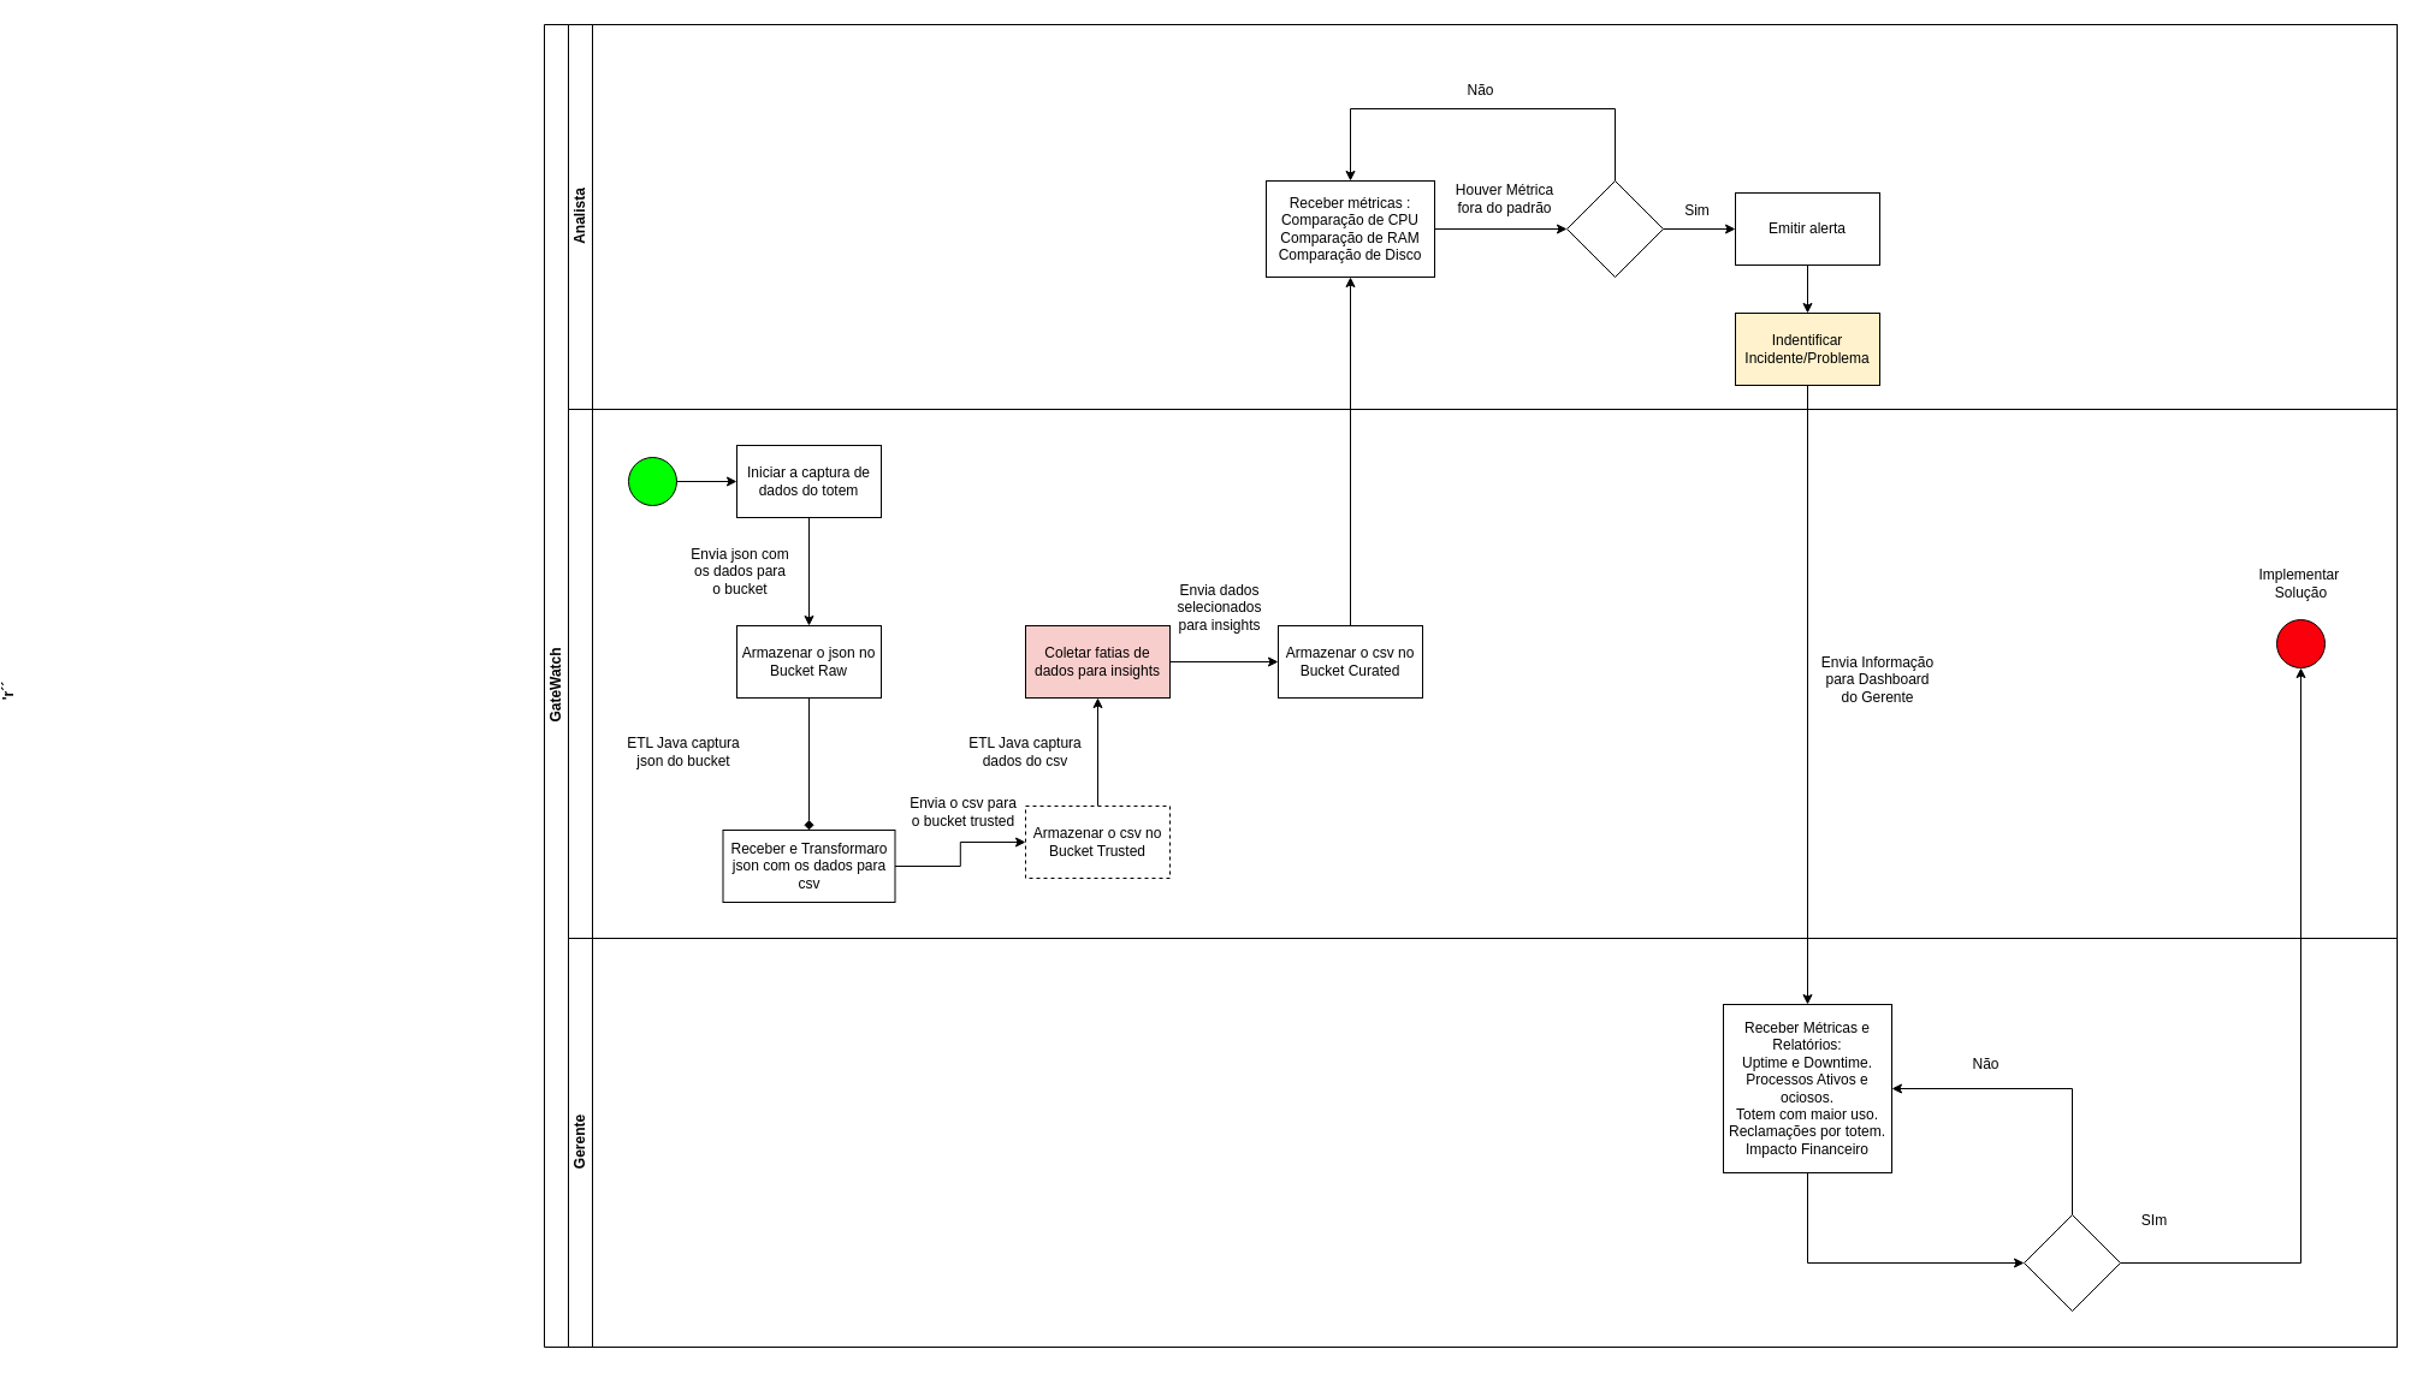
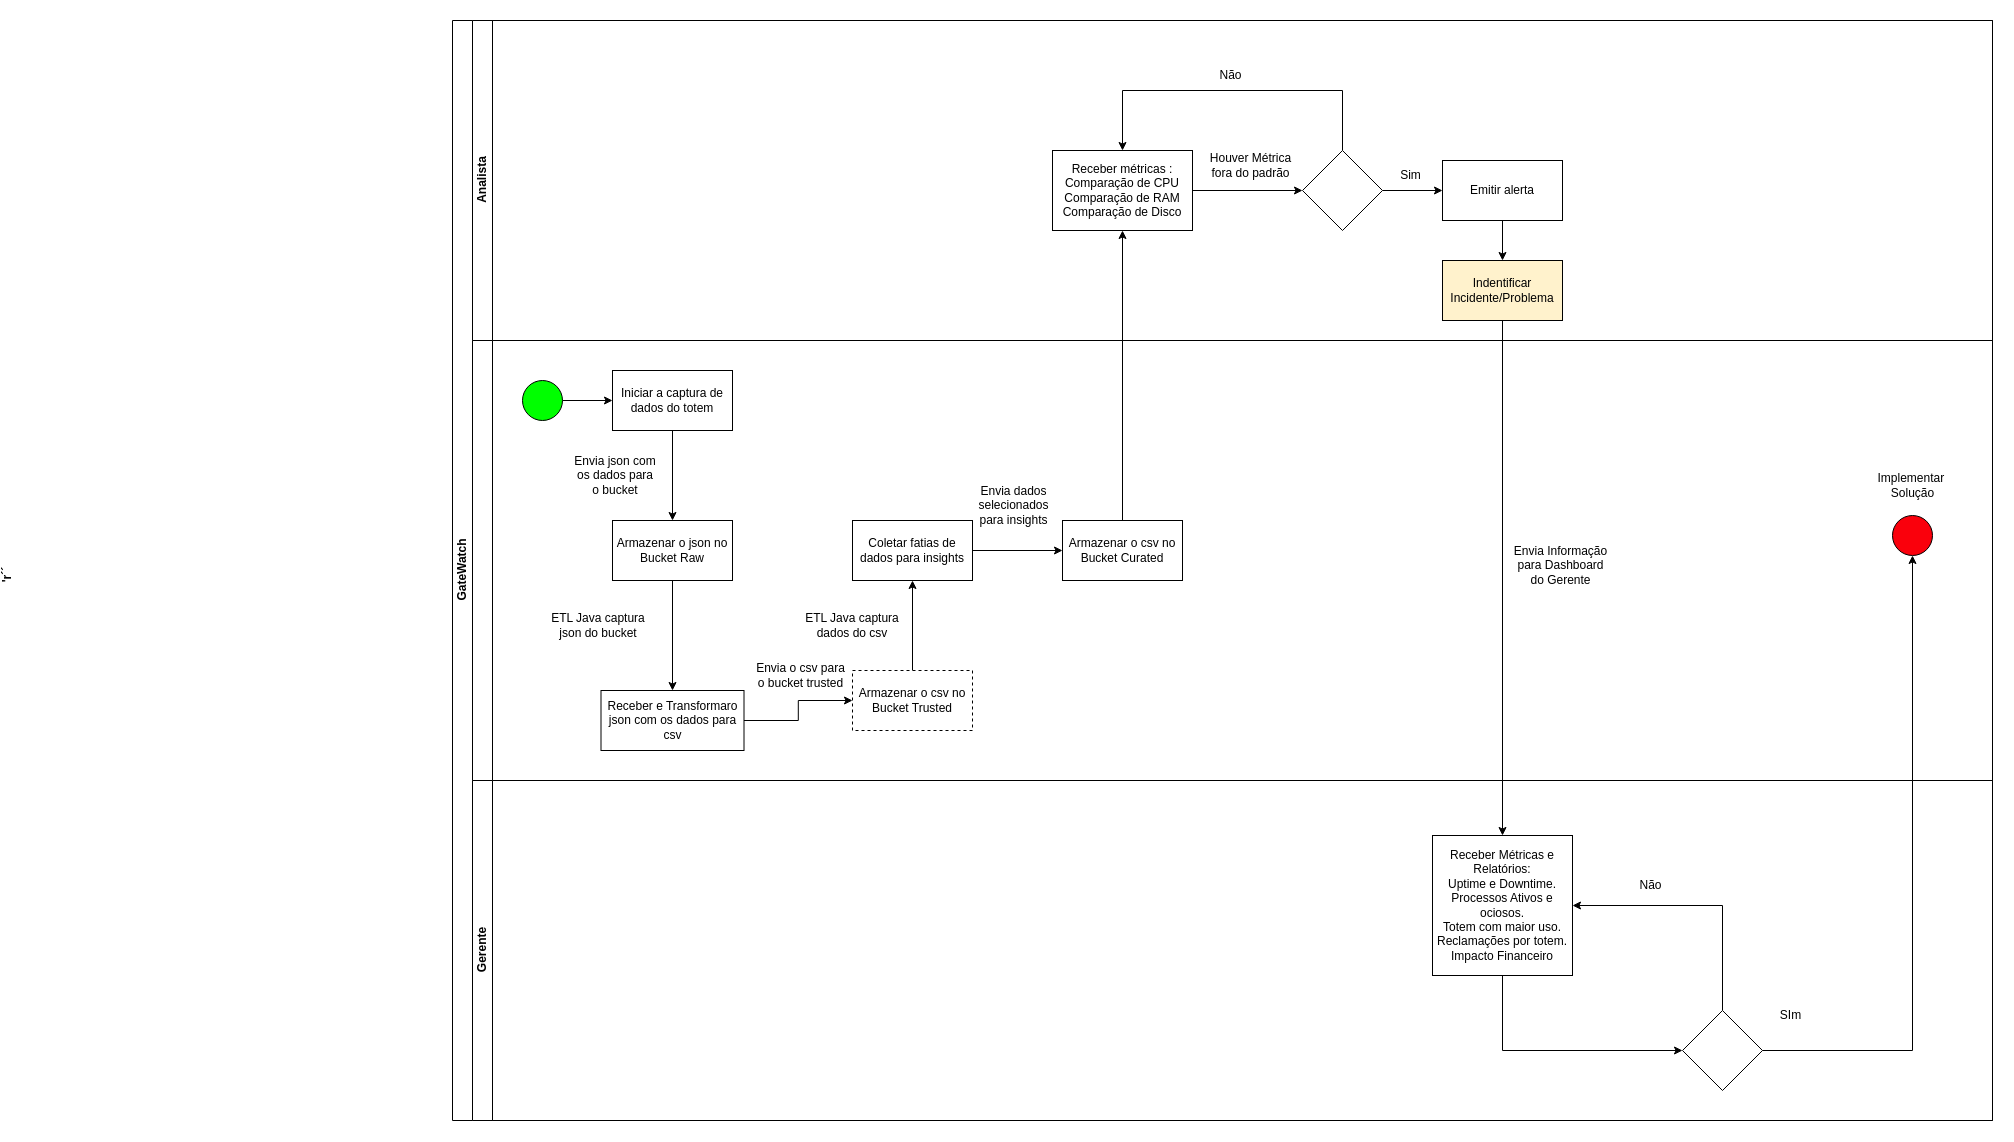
  <mxCell id="0" />
  <mxCell id="1" parent="0" />
  <mxCell id="2" value="GateWatch" style="swimlane;html=1;childLayout=stackLayout;resizeParent=1;resizeParentMax=0;horizontal=0;startSize=20;horizontalStack=0;" parent="1" vertex="1"><mxGeometry x="20" y="20" width="1540" height="1100" as="geometry" /></mxCell>
  <mxCell id="3" value="Analista" style="swimlane;html=1;startSize=20;horizontal=0;" parent="2" vertex="1"><mxGeometry x="20" width="1520" height="320" as="geometry" /></mxCell>
  <mxCell id="4" value="" style="edgeStyle=orthogonalEdgeStyle;rounded=0;orthogonalLoop=1;jettySize=auto;html=1;" parent="3" source="5" target="8" edge="1"><mxGeometry relative="1" as="geometry" /></mxCell>
  <mxCell id="5" value="Receber métricas :&lt;div&gt;Comparação de CPU&lt;/div&gt;&lt;div&gt;Comparação de RAM&lt;/div&gt;&lt;div&gt;Comparação de Disco&lt;/div&gt;" style="rounded=0;whiteSpace=wrap;html=1;" parent="3" vertex="1"><mxGeometry x="580" y="130" width="140" height="80" as="geometry" /></mxCell>
  <mxCell id="6" value="" style="edgeStyle=orthogonalEdgeStyle;rounded=0;orthogonalLoop=1;jettySize=auto;html=1;" parent="3" source="8" target="11" edge="1"><mxGeometry relative="1" as="geometry" /></mxCell>
  <mxCell id="7" style="edgeStyle=orthogonalEdgeStyle;rounded=0;orthogonalLoop=1;jettySize=auto;html=1;exitX=0.5;exitY=0;exitDx=0;exitDy=0;entryX=0.5;entryY=0;entryDx=0;entryDy=0;" parent="3" source="8" target="5" edge="1"><mxGeometry relative="1" as="geometry"><Array as="points"><mxPoint x="870" y="70" /><mxPoint x="650" y="70" /></Array></mxGeometry></mxCell>
  <mxCell id="8" value="" style="rhombus;whiteSpace=wrap;html=1;rounded=0;" parent="3" vertex="1"><mxGeometry x="830" y="130" width="80" height="80" as="geometry" /></mxCell>
  <mxCell id="9" value="Houver Métrica&lt;div&gt;fora do padrão&lt;/div&gt;" style="text;html=1;align=center;verticalAlign=middle;whiteSpace=wrap;rounded=0;" parent="3" vertex="1"><mxGeometry x="730" y="120" width="97" height="50" as="geometry" /></mxCell>
  <mxCell id="10" value="" style="edgeStyle=orthogonalEdgeStyle;rounded=0;orthogonalLoop=1;jettySize=auto;html=1;" edge="1" parent="3" source="11" target="14"><mxGeometry relative="1" as="geometry" /></mxCell>
  <mxCell id="11" value="Emitir alerta" style="whiteSpace=wrap;html=1;rounded=0;" parent="3" vertex="1"><mxGeometry x="970" y="140" width="120" height="60" as="geometry" /></mxCell>
  <mxCell id="12" value="Sim" style="text;html=1;align=center;verticalAlign=middle;whiteSpace=wrap;rounded=0;" parent="3" vertex="1"><mxGeometry x="890" y="130" width="97" height="50" as="geometry" /></mxCell>
  <mxCell id="13" value="Não" style="text;html=1;align=center;verticalAlign=middle;whiteSpace=wrap;rounded=0;" parent="3" vertex="1"><mxGeometry x="710" y="30" width="97" height="50" as="geometry" /></mxCell>
  <mxCell id="14" value="Indentificar Incidente/Problema" style="whiteSpace=wrap;html=1;rounded=0;fillColor=#fff2cc;" vertex="1" parent="3"><mxGeometry x="970" y="240" width="120" height="60" as="geometry" /></mxCell>
  <mxCell id="15" value="'r´´&amp;nbsp; &amp;nbsp; &amp;nbsp; &amp;nbsp; &amp;nbsp;&lt;div&gt;&lt;br&gt;&lt;/div&gt;&lt;div&gt;&lt;br&gt;&lt;/div&gt;&lt;div&gt;&lt;br&gt;&lt;/div&gt;&lt;div&gt;&lt;br&gt;&lt;/div&gt;&lt;div&gt;&lt;br&gt;&lt;/div&gt;&lt;div&gt;&lt;br&gt;&lt;/div&gt;&lt;div&gt;&lt;br&gt;&lt;/div&gt;&lt;div&gt;&lt;br&gt;&lt;/div&gt;&lt;div&gt;&lt;br&gt;&lt;/div&gt;&lt;div&gt;&lt;br&gt;&lt;/div&gt;&lt;div&gt;&lt;br&gt;&lt;/div&gt;&lt;div&gt;&lt;br&gt;&lt;/div&gt;&lt;div&gt;&lt;br&gt;&lt;/div&gt;&lt;div&gt;&lt;br&gt;&lt;/div&gt;&lt;div&gt;&lt;br&gt;&lt;/div&gt;&lt;div&gt;&lt;br&gt;&lt;/div&gt;&lt;div&gt;&lt;br&gt;&lt;/div&gt;&lt;div&gt;&lt;br&gt;&lt;/div&gt;&lt;div&gt;&lt;br&gt;&lt;/div&gt;&lt;div&gt;&lt;br&gt;&lt;/div&gt;&lt;div&gt;&lt;br&gt;&lt;/div&gt;&lt;div&gt;&lt;br&gt;&lt;/div&gt;&lt;div&gt;&lt;br&gt;&lt;/div&gt;&lt;div&gt;&lt;br&gt;&lt;/div&gt;&lt;div&gt;&lt;br&gt;&lt;/div&gt;&lt;div&gt;&lt;br&gt;&lt;/div&gt;&lt;div&gt;&lt;br&gt;&lt;/div&gt;&lt;div&gt;&lt;br&gt;&lt;/div&gt;&lt;div&gt;&lt;br&gt;&lt;/div&gt;&lt;div&gt;&lt;br&gt;&lt;/div&gt;&lt;div&gt;&lt;br&gt;&lt;/div&gt;&lt;div&gt;&lt;br&gt;&lt;/div&gt;&lt;div&gt;&lt;br&gt;&lt;/div&gt;&lt;div&gt;&lt;br&gt;&lt;/div&gt;&lt;div&gt;&lt;br&gt;&lt;/div&gt;&lt;div&gt;&lt;br&gt;&lt;/div&gt;&lt;div&gt;&lt;br&gt;&lt;/div&gt;&lt;div&gt;&lt;br&gt;&lt;/div&gt;&lt;div&gt;&lt;br&gt;&lt;/div&gt;&lt;div&gt;&lt;br&gt;&lt;/div&gt;&lt;div&gt;&lt;br&gt;&lt;/div&gt;&lt;div&gt;&lt;br&gt;&lt;/div&gt;&lt;div&gt;&lt;br&gt;&lt;/div&gt;&lt;div&gt;&lt;br&gt;&lt;/div&gt;&lt;div&gt;&lt;br&gt;&lt;/div&gt;&lt;div&gt;&lt;br&gt;&lt;/div&gt;&lt;div&gt;&lt;br&gt;&lt;/div&gt;&lt;div&gt;&lt;br&gt;&lt;/div&gt;&lt;div&gt;&lt;br&gt;&lt;/div&gt;&lt;div&gt;&lt;br&gt;&lt;/div&gt;&lt;div&gt;&lt;br&gt;&lt;/div&gt;&lt;div&gt;&lt;br&gt;&lt;/div&gt;&lt;div&gt;&lt;br&gt;&lt;/div&gt;&lt;div&gt;&lt;br&gt;&lt;/div&gt;&lt;div&gt;&lt;br&gt;&lt;/div&gt;&lt;div&gt;&lt;br&gt;&lt;/div&gt;&lt;div&gt;&lt;br&gt;&lt;/div&gt;&lt;div&gt;&lt;br&gt;&lt;/div&gt;&lt;div&gt;&lt;br&gt;&lt;/div&gt;&lt;div&gt;&lt;br&gt;&lt;/div&gt;&lt;div&gt;&lt;br&gt;&lt;/div&gt;&lt;div&gt;&lt;br&gt;&lt;/div&gt;&lt;div&gt;&lt;br&gt;&lt;/div&gt;&lt;div&gt;&lt;br&gt;&lt;/div&gt;&lt;div&gt;&lt;br&gt;&lt;/div&gt;&lt;div&gt;&lt;br&gt;&lt;/div&gt;" style="swimlane;html=1;startSize=20;horizontal=0;" parent="2" vertex="1"><mxGeometry x="20" y="320" width="1520" height="440" as="geometry" /></mxCell>
  <mxCell id="16" value="" style="edgeStyle=orthogonalEdgeStyle;rounded=0;orthogonalLoop=1;jettySize=auto;html=1;" parent="15" source="17" target="19" edge="1"><mxGeometry relative="1" as="geometry" /></mxCell>
  <mxCell id="17" value="Iniciar a captura de&lt;div&gt;dados do totem&lt;/div&gt;" style="rounded=0;whiteSpace=wrap;html=1;" parent="15" vertex="1"><mxGeometry x="140" y="30" width="120" height="60" as="geometry" /></mxCell>
- <mxCell id="18" value="" style="edgeStyle=orthogonalEdgeStyle;rounded=0;orthogonalLoop=1;jettySize=auto;html=1;endArrow=diamond;" parent="15" source="19" target="22" edge="1"><mxGeometry relative="1" as="geometry" /></mxCell>
+ <mxCell id="18" value="" style="edgeStyle=orthogonalEdgeStyle;rounded=0;orthogonalLoop=1;jettySize=auto;html=1;" parent="15" source="19" target="22" edge="1"><mxGeometry relative="1" as="geometry" /></mxCell>
  <mxCell id="19" value="Armazenar o json no Bucket Raw" style="whiteSpace=wrap;html=1;rounded=0;" parent="15" vertex="1"><mxGeometry x="140" y="180" width="120" height="60" as="geometry" /></mxCell>
  <mxCell id="20" value="Envia json com os dados para o bucket" style="text;html=1;align=center;verticalAlign=middle;whiteSpace=wrap;rounded=0;" parent="15" vertex="1"><mxGeometry x="100" y="100" width="86" height="70" as="geometry" /></mxCell>
  <mxCell id="21" value="" style="edgeStyle=orthogonalEdgeStyle;rounded=0;orthogonalLoop=1;jettySize=auto;html=1;" parent="15" source="22" target="27" edge="1"><mxGeometry relative="1" as="geometry" /></mxCell>
  <mxCell id="22" value="Receber e Transformaro json com os dados para csv" style="whiteSpace=wrap;html=1;rounded=0;" parent="15" vertex="1"><mxGeometry x="128.5" y="350" width="143" height="60" as="geometry" /></mxCell>
  <mxCell id="23" style="edgeStyle=orthogonalEdgeStyle;rounded=0;orthogonalLoop=1;jettySize=auto;html=1;exitX=1;exitY=0.5;exitDx=0;exitDy=0;entryX=0;entryY=0.5;entryDx=0;entryDy=0;" parent="15" source="24" target="17" edge="1"><mxGeometry relative="1" as="geometry" /></mxCell>
  <mxCell id="24" value="" style="ellipse;whiteSpace=wrap;html=1;fillStyle=solid;fillColor=#00FF00;" parent="15" vertex="1"><mxGeometry x="50" y="40" width="40" height="40" as="geometry" /></mxCell>
- <mxCell id="25" value="ETL Java captura json do bucket" style="text;html=1;align=center;verticalAlign=middle;whiteSpace=wrap;rounded=0;" parent="15" vertex="1"><mxGeometry x="36" y="270" width="120" height="30" as="geometry" /></mxCell>
+ <mxCell id="25" value="ETL Java captura json do bucket" style="text;html=1;align=center;verticalAlign=middle;whiteSpace=wrap;rounded=0;" parent="15" vertex="1"><mxGeometry x="66" y="270" width="120" height="30" as="geometry" /></mxCell>
  <mxCell id="26" value="" style="edgeStyle=orthogonalEdgeStyle;rounded=0;orthogonalLoop=1;jettySize=auto;html=1;" parent="15" source="27" target="30" edge="1"><mxGeometry relative="1" as="geometry" /></mxCell>
  <mxCell id="27" value="Armazenar o csv no Bucket Trusted" style="whiteSpace=wrap;html=1;rounded=0;dashed=1;" parent="15" vertex="1"><mxGeometry x="380" y="330" width="120" height="60" as="geometry" /></mxCell>
  <mxCell id="28" value="Envia o csv para o bucket trusted" style="text;html=1;align=center;verticalAlign=middle;whiteSpace=wrap;rounded=0;" parent="15" vertex="1"><mxGeometry x="280" y="310" width="97" height="50" as="geometry" /></mxCell>
  <mxCell id="29" value="" style="edgeStyle=orthogonalEdgeStyle;rounded=0;orthogonalLoop=1;jettySize=auto;html=1;" parent="15" source="30" target="31" edge="1"><mxGeometry relative="1" as="geometry" /></mxCell>
- <mxCell id="30" value="Coletar fatias de dados para insights" style="whiteSpace=wrap;html=1;rounded=0;fillColor=#f8cecc;" parent="15" vertex="1"><mxGeometry x="380" y="180" width="120" height="60" as="geometry" /></mxCell>
+ <mxCell id="30" value="Coletar fatias de dados para insights" style="whiteSpace=wrap;html=1;rounded=0;" parent="15" vertex="1"><mxGeometry x="380" y="180" width="120" height="60" as="geometry" /></mxCell>
  <mxCell id="31" value="Armazenar o csv no Bucket Curated" style="whiteSpace=wrap;html=1;rounded=0;" parent="15" vertex="1"><mxGeometry x="590" y="180" width="120" height="60" as="geometry" /></mxCell>
  <mxCell id="32" value="ETL Java captura&lt;div&gt;dados do csv&lt;/div&gt;" style="text;html=1;align=center;verticalAlign=middle;whiteSpace=wrap;rounded=0;" parent="15" vertex="1"><mxGeometry x="320" y="270" width="120" height="30" as="geometry" /></mxCell>
  <mxCell id="33" value="Envia dados selecionados para insights" style="text;html=1;align=center;verticalAlign=middle;whiteSpace=wrap;rounded=0;" parent="15" vertex="1"><mxGeometry x="493" y="140" width="97" height="50" as="geometry" /></mxCell>
  <mxCell id="34" value="Envia Informação para Dashboard&lt;div&gt;do Gerente&lt;/div&gt;" style="text;html=1;align=center;verticalAlign=middle;whiteSpace=wrap;rounded=0;" parent="15" vertex="1"><mxGeometry x="1040" y="200" width="97" height="50" as="geometry" /></mxCell>
  <mxCell id="35" value="" style="ellipse;whiteSpace=wrap;html=1;fillStyle=solid;fillColor=#fa000c;" parent="15" vertex="1"><mxGeometry x="1420" y="175" width="40" height="40" as="geometry" /></mxCell>
  <mxCell id="36" value="Implementar&amp;nbsp;&lt;div&gt;Solução&lt;/div&gt;" style="text;html=1;align=center;verticalAlign=middle;whiteSpace=wrap;rounded=0;" parent="15" vertex="1"><mxGeometry x="1391.5" y="120" width="97" height="50" as="geometry" /></mxCell>
  <mxCell id="37" style="edgeStyle=orthogonalEdgeStyle;rounded=0;orthogonalLoop=1;jettySize=auto;html=1;exitX=0.5;exitY=0;exitDx=0;exitDy=0;entryX=0.5;entryY=1;entryDx=0;entryDy=0;" parent="2" source="31" edge="1" target="5"><mxGeometry relative="1" as="geometry"><mxPoint x="670.059" y="270" as="targetPoint" /></mxGeometry></mxCell>
  <mxCell id="38" style="edgeStyle=orthogonalEdgeStyle;rounded=0;orthogonalLoop=1;jettySize=auto;html=1;exitX=0.5;exitY=1;exitDx=0;exitDy=0;" edge="1" parent="2" source="14" target="41"><mxGeometry relative="1" as="geometry" /></mxCell>
  <mxCell id="39" value="Gerente" style="swimlane;html=1;startSize=20;horizontal=0;" parent="2" vertex="1"><mxGeometry x="20" y="760" width="1520" height="340" as="geometry" /></mxCell>
  <mxCell id="40" style="edgeStyle=orthogonalEdgeStyle;rounded=0;orthogonalLoop=1;jettySize=auto;html=1;exitX=0.5;exitY=1;exitDx=0;exitDy=0;entryX=0;entryY=0.5;entryDx=0;entryDy=0;" parent="39" source="41" target="43" edge="1"><mxGeometry relative="1" as="geometry" /></mxCell>
  <mxCell id="41" value="&lt;div style=&quot;&quot;&gt;&lt;span style=&quot;background-color: initial;&quot;&gt;Receber Métricas e Relatórios:&lt;/span&gt;&lt;/div&gt;&lt;div style=&quot;&quot;&gt;Uptime e Downtime.&lt;/div&gt;&lt;div style=&quot;&quot;&gt;Processos Ativos e ociosos.&lt;/div&gt;&lt;div style=&quot;&quot;&gt;Totem com maior uso.&lt;/div&gt;&lt;div style=&quot;&quot;&gt;Reclamações por totem.&lt;/div&gt;&lt;div style=&quot;&quot;&gt;Impacto Financeiro&lt;/div&gt;" style="rounded=0;whiteSpace=wrap;html=1;align=center;" parent="39" vertex="1"><mxGeometry x="960" y="55" width="140" height="140" as="geometry" /></mxCell>
  <mxCell id="42" style="edgeStyle=orthogonalEdgeStyle;rounded=0;orthogonalLoop=1;jettySize=auto;html=1;exitX=0.5;exitY=0;exitDx=0;exitDy=0;entryX=1;entryY=0.5;entryDx=0;entryDy=0;" parent="39" source="43" target="41" edge="1"><mxGeometry relative="1" as="geometry" /></mxCell>
  <mxCell id="43" value="" style="rhombus;whiteSpace=wrap;html=1;" parent="39" vertex="1"><mxGeometry x="1210" y="230" width="80" height="80" as="geometry" /></mxCell>
  <mxCell id="44" value="SIm" style="text;html=1;align=center;verticalAlign=middle;whiteSpace=wrap;rounded=0;" parent="39" vertex="1"><mxGeometry x="1290" y="220" width="57" height="30" as="geometry" /></mxCell>
  <mxCell id="45" value="Não" style="text;html=1;align=center;verticalAlign=middle;whiteSpace=wrap;rounded=0;" parent="39" vertex="1"><mxGeometry x="1130" y="80" width="97" height="50" as="geometry" /></mxCell>
  <mxCell id="46" style="edgeStyle=orthogonalEdgeStyle;rounded=0;orthogonalLoop=1;jettySize=auto;html=1;exitX=1;exitY=0.5;exitDx=0;exitDy=0;entryX=0.5;entryY=1;entryDx=0;entryDy=0;" edge="1" parent="2" source="43" target="35"><mxGeometry relative="1" as="geometry" /></mxCell>
